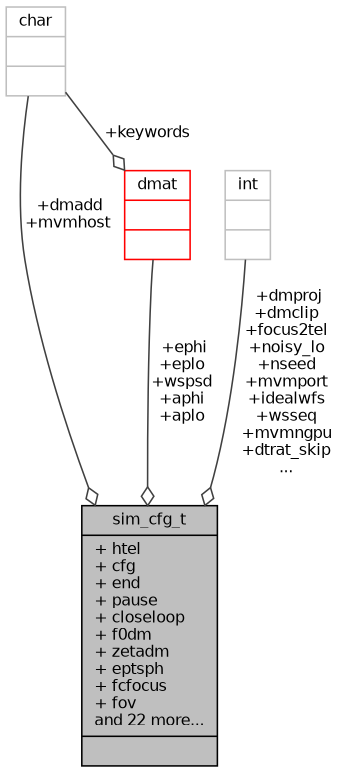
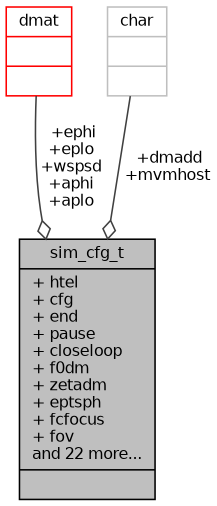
  digraph {
    node [color=grey75 fontname=Helvetica fontsize=10 shape=record]
    edge [arrowhead=odiamond color=grey25 fontname=Helvetica fontsize=10 labelfontname=Helvetica labelfontsize=10 style=solid]
    n1 [color=black fillcolor=grey75 fontcolor=black height=0.2 label="{sim_cfg_t\n|+ htel\l+ cfg\l+ end\l+ pause\l+ closeloop\l+ f0dm\l+ zetadm\l+ eptsph\l+ fcfocus\l+ fov\land 22 more...\l|}" style=filled width=0.4]
    n2 [color=red height=0.2 label="{dmat\n||}" width=0.4]
    n3 [height=0.2 label="{char\n||}" width=0.4]
-   n4 [height=0.2 label="{int\n||}" width=0.4]
    n2 -> n1 [label=" +ephi\n+eplo\n+wspsd\n+aphi\n+aplo"]
    n3 -> n1 [label=" +dmadd\n+mvmhost"]
-   n3 -> n2 [label=" +keywords"]
-   n4 -> n1 [label=" +dmproj\n+dmclip\n+focus2tel\n+noisy_lo\n+nseed\n+mvmport\n+idealwfs\n+wsseq\n+mvmngpu\n+dtrat_skip\n..."]
  }
